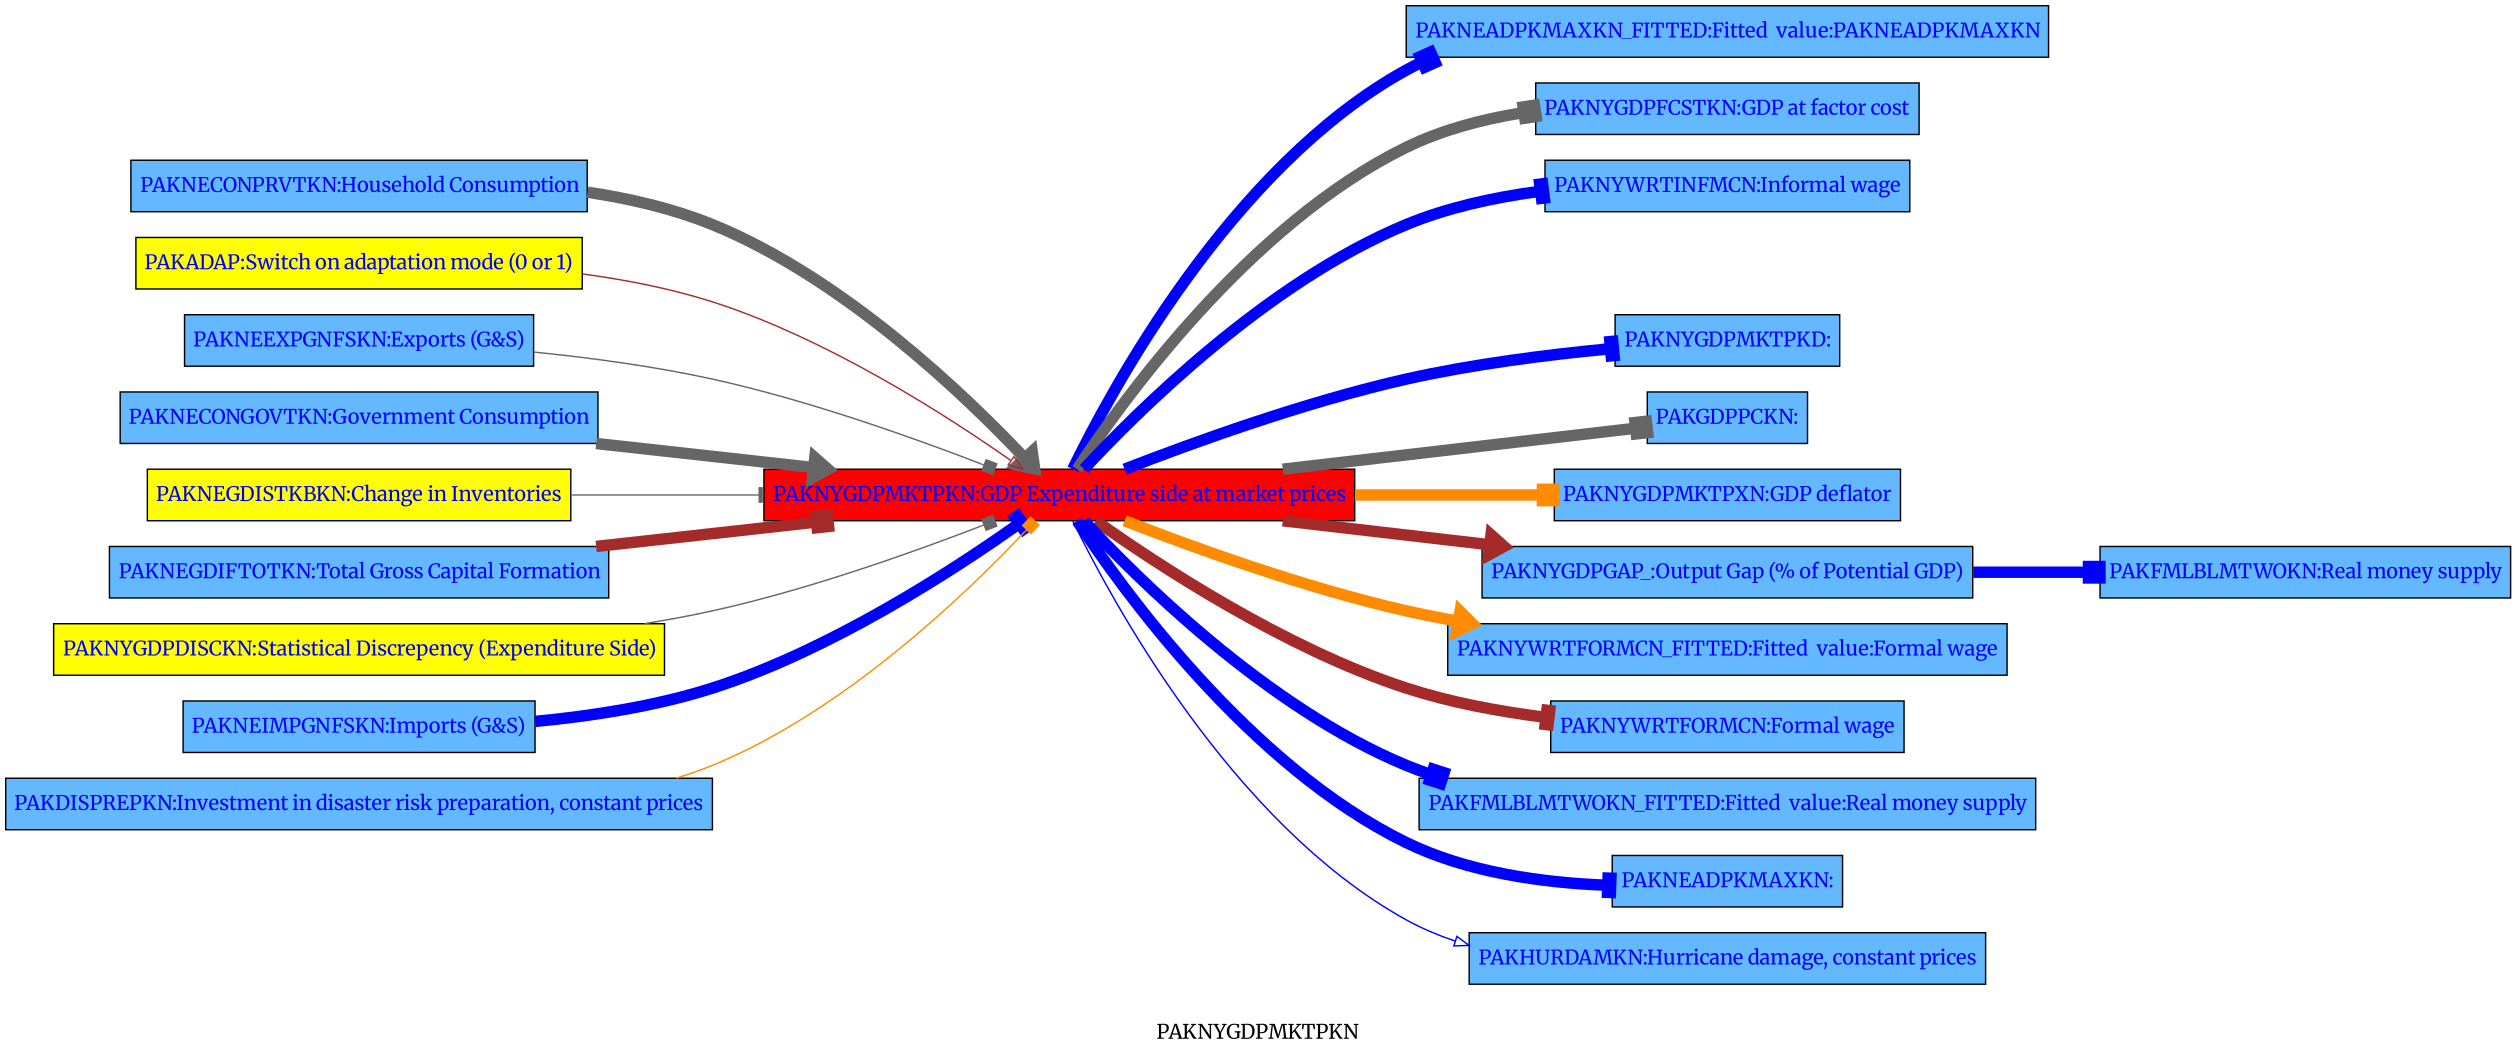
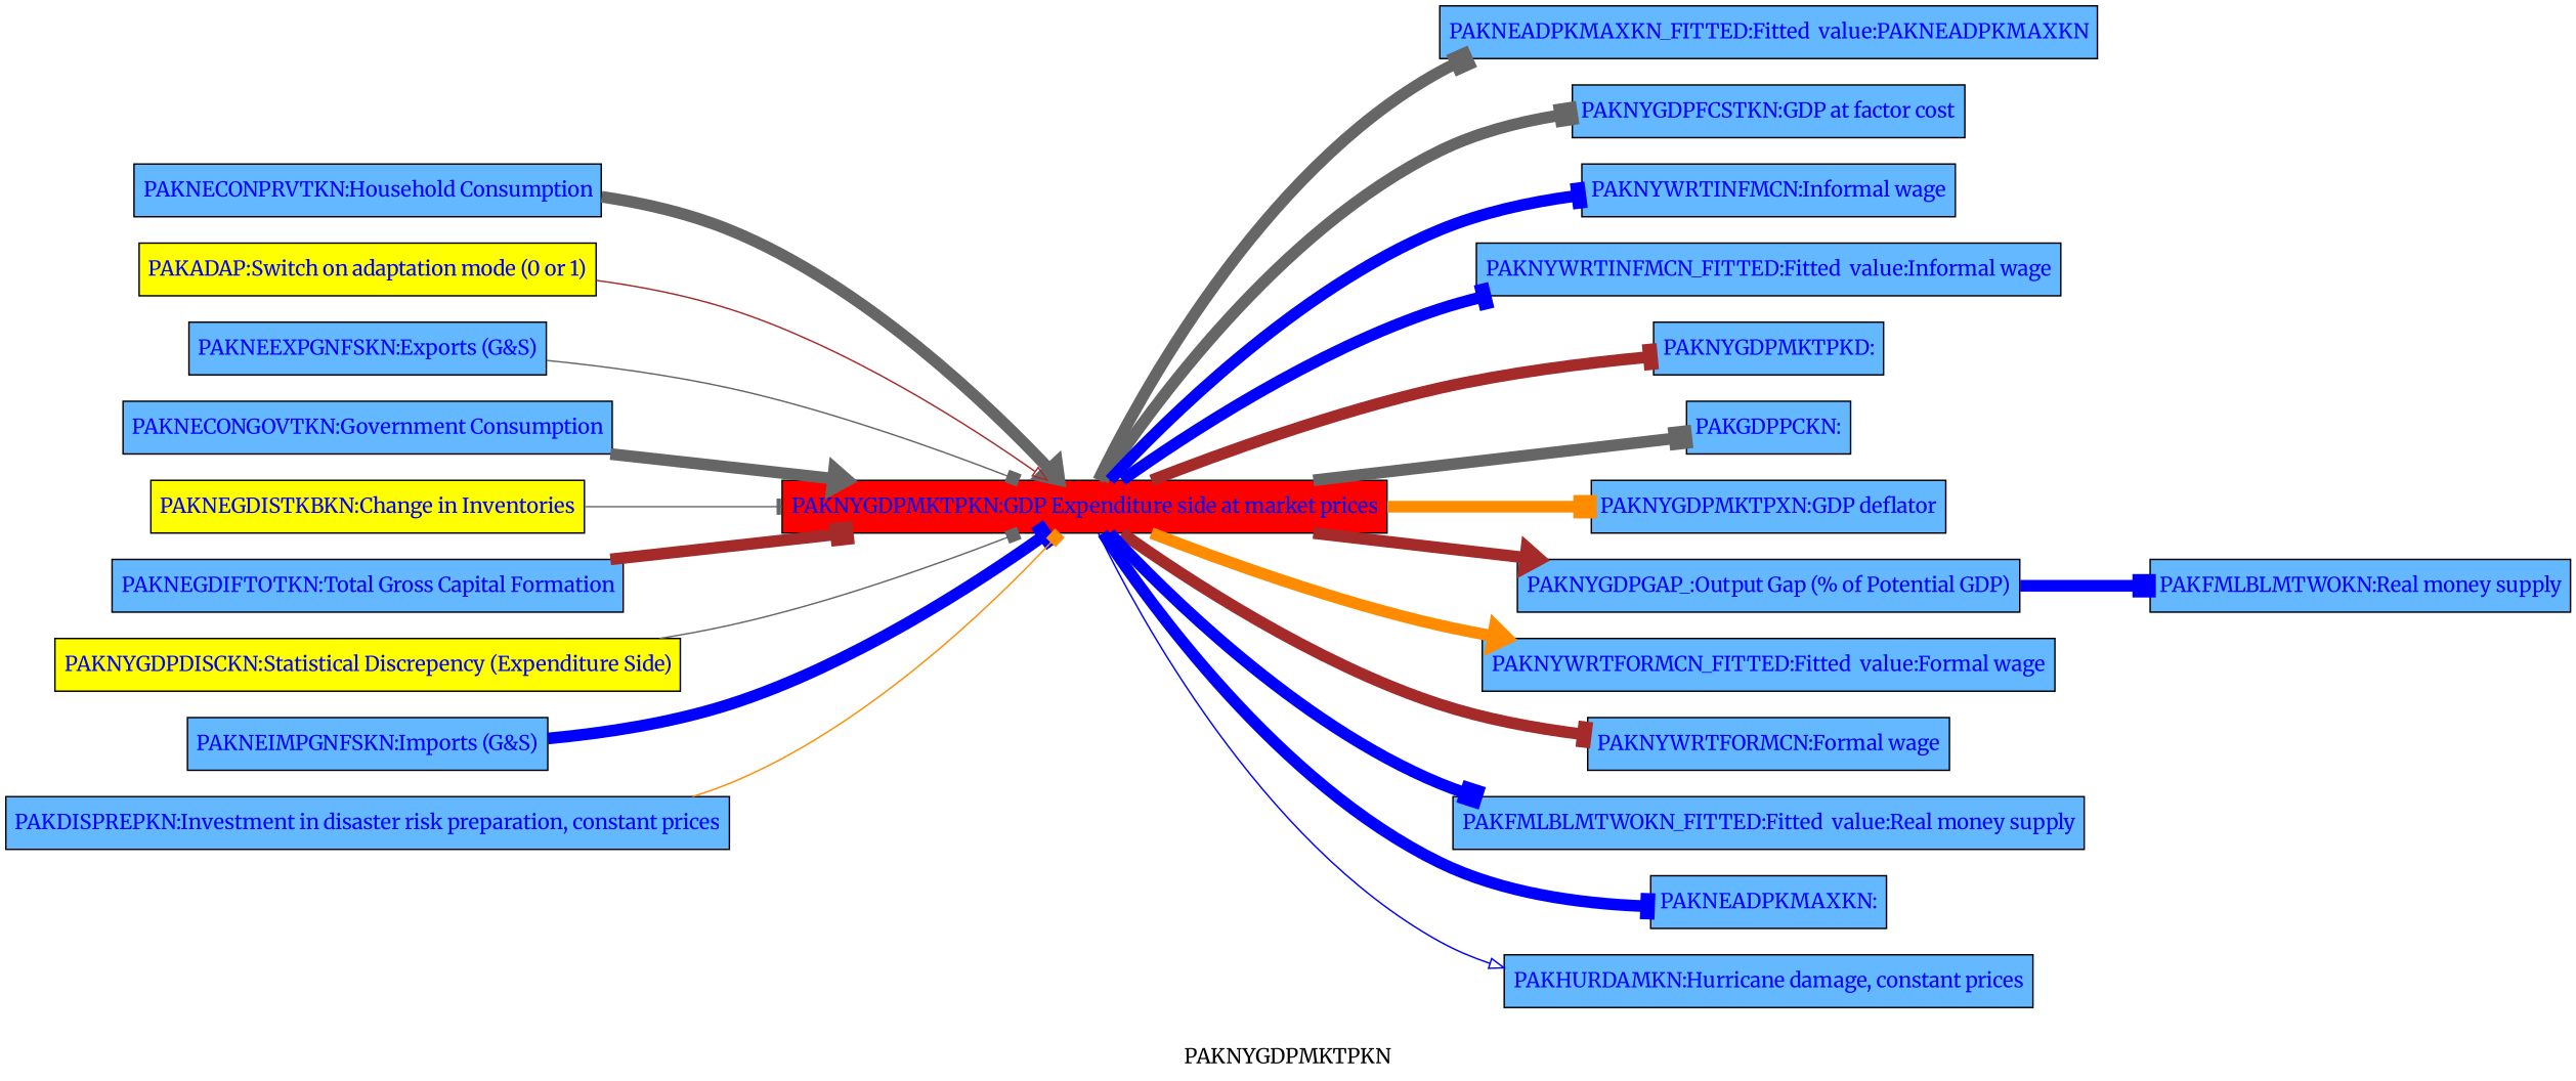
  digraph {
    fontname=Merriweather
    label=PAKNYGDPMKTPKN
    rankdir=LR
    node [fillcolor=steelblue1 fontcolor=blue fontname=Merriweather margin=0.025 shape=box style=filled]
    edge [arrowhead=box color=gray40 fontname=Merriweather penwidth=8.0 style=filled]
    n1 [label=<<TABLE BORDER='0' CELLBORDER = '0' style = "filled"  > <TR><TD tooltip="Fitted  value:PAKNEADPKMAXKN&#10;FRML &lt;FIT&gt; PAKNEADPKMAXKN_FITTED = 0*DUMH+((1+0.01)/(0.01+PAKDEPR))*(PAKAVDAMAGE/100)*PAKNYGDPMKTPKN &#36;">PAKNEADPKMAXKN_FITTED:Fitted  value:PAKNEADPKMAXKN</TD></TR> </TABLE>>]
    n2 [label=<<TABLE BORDER='0' CELLBORDER = '0' style = "filled"  > <TR><TD tooltip="Household Consumption&#10;FRML &lt;Z,EXO&gt; PAKNECONPRVTKN = (PAKNECONPRVTKN(-1)*EXP(-PAKNECONPRVTKN_A+ (-0.2*(LOG(PAKNECONPRVTKN(-1))-LOG((PAKNYYWBTOTLCN(-1)*(1-PAKGGREVDRCTXN(-1)/100))/PAKNECONPRVTXN(-1)))+1*((LOG((PAKNYYWBTOTLCN*(1-PAKGGREVDRCTXN/100))/PAKNECONPRVTXN))-(LOG((PAKNYYWBTOTLCN(-1)*(1-PAKGGREVDRCTXN(-1)/100))/PAKNECONPRVTXN(-1))))+0.0303228629698929+0.0163839011059956*DURING_2010-0.3*(PAKFMLBLPOLYXN/100-((LOG(PAKNECONPRVTXN))-(LOG(PAKNECONPRVTXN(-1)))))) )) * (1-PAKNECONPRVTKN_D)+ PAKNECONPRVTKN_X*PAKNECONPRVTKN_D  &#36;">PAKNECONPRVTKN:Household Consumption</TD></TR> </TABLE>>]
    n3 [label=<<TABLE BORDER='0' CELLBORDER = '0' style = "filled"  > <TR><TD tooltip="GDP at factor cost&#10;FRML  &lt;&gt; PAKNYGDPFCSTKN = PAKNYGDPMKTPKN-PAKNYTAXNINDKN &#36;">PAKNYGDPFCSTKN:GDP at factor cost</TD></TR> </TABLE>>]
    n4 [fillcolor=yellow label=<<TABLE BORDER='0' CELLBORDER = '0' style = "filled"  > <TR><TD tooltip="Switch on adaptation mode (0 or 1)&#10;Exogen">PAKADAP:Switch on adaptation mode (0 or 1)</TD></TR> </TABLE>>]
    n5 [label=<<TABLE BORDER='0' CELLBORDER = '0' style = "filled"  > <TR><TD tooltip="Informal wage&#10;FRML &lt;Z,EXO&gt; PAKNYWRTINFMCN = (PAKNYWRTINFMCN(-1)*EXP(-PAKNYWRTINFMCN_A+ (-0.122614247140616-0.3*(LOG(PAKNYWRTINFMCN(-1))-LOG(PAKNYGDPFCSTXN(-1))-LOG(PAKNYGDPPOTLKN(-1)/PAKLMEMPSTRLCN(-1)))+0.2*((LOG(PAKNYWRTINFMCN(-1)))-(LOG(PAKNYWRTINFMCN(-2))))+(1-0.2)*(0.5*((LOG(PAKNYGDPFCSTXN(-1)))-(LOG(PAKNYGDPFCSTXN(-2))))+0.5*(PAKINFLEXPT/100)+((LOG(PAKNYGDPMKTPKN/PAKLMEMPSTRLCN))-(LOG(PAKNYGDPMKTPKN(-1)/PAKLMEMPSTRLCN(-1)))))-0.2*(PAKLMUNRTOTLCN-PAKLMUNRSTRLCN)/100+0.15347529018182*DURING_2000-0.183372342445734*DURING_2001) )) * (1-PAKNYWRTINFMCN_D)+ PAKNYWRTINFMCN_X*PAKNYWRTINFMCN_D  &#36;">PAKNYWRTINFMCN:Informal wage</TD></TR> </TABLE>>]
+   n6 [label=<<TABLE BORDER='0' CELLBORDER = '0' style = "filled"  > <TR><TD tooltip="Fitted  value:Informal wage&#10;FRML &lt;FIT&gt; PAKNYWRTINFMCN_FITTED = PAKNYWRTINFMCN(-1)*EXP( (-0.122614247140616-0.3*(LOG(PAKNYWRTINFMCN(-1))-LOG(PAKNYGDPFCSTXN(-1))-LOG(PAKNYGDPPOTLKN(-1)/PAKLMEMPSTRLCN(-1)))+0.2*((LOG(PAKNYWRTINFMCN(-1)))-(LOG(PAKNYWRTINFMCN(-2))))+(1-0.2)*(0.5*((LOG(PAKNYGDPFCSTXN(-1)))-(LOG(PAKNYGDPFCSTXN(-2))))+0.5*(PAKINFLEXPT/100)+((LOG(PAKNYGDPMKTPKN/PAKLMEMPSTRLCN))-(LOG(PAKNYGDPMKTPKN(-1)/PAKLMEMPSTRLCN(-1)))))-0.2*(PAKLMUNRTOTLCN-PAKLMUNRSTRLCN)/100+0.15347529018182*DURING_2000-0.183372342445734*DURING_2001) ) &#36;">PAKNYWRTINFMCN_FITTED:Fitted  value:Informal wage</TD></TR> </TABLE>>]
    n7 [label=<<TABLE BORDER='0' CELLBORDER = '0' style = "filled"  > <TR><TD tooltip="PAKNYGDPMKTPKD&#10;FRML  &lt;&gt; PAKNYGDPMKTPKD = (PAKNYGDPMKTPKN*((PAKNYGDPMKTPCN_VALUE_2010)/((PAKNYGDPMKTPKN_VALUE_2010))))/(PAKPANUSATLS_VALUE_2010) &#36;">PAKNYGDPMKTPKD:</TD></TR> </TABLE>>]
    n8 [label=<<TABLE BORDER='0' CELLBORDER = '0' style = "filled"  > <TR><TD tooltip="Exports (G&#38;S)&#10;FRML &lt;Z,EXO&gt; PAKNEEXPGNFSKN = (PAKNEEXPGNFSKN(-1)*EXP(-PAKNEEXPGNFSKN_A+ (-0.35*(LOG(PAKNEEXPGNFSKN(-1))-LOG(PAKXMKT(-1))-0.6*LOG(PAKNEEXPGNFSXN(-1)/(PAKNYGDPFCSTXN(-1))))+1*((LOG(PAKXMKT))-(LOG(PAKXMKT(-1))))+0.3*((LOG(PAKNEEXPGNFSXN/(PAKNYGDPFCSTXN)))-(LOG(PAKNEEXPGNFSXN(-1)/(PAKNYGDPFCSTXN(-1)))))+4.38465374402991-0.237469889780178*DURING_1999-0.230689812873392*DURING_1998+0.320967524344658*DURING_1991+0.250252413901575*DURING_1986) )) * (1-PAKNEEXPGNFSKN_D)+ PAKNEEXPGNFSKN_X*PAKNEEXPGNFSKN_D  &#36;">PAKNEEXPGNFSKN:Exports (G&#38;S)</TD></TR> </TABLE>>]
    n9 [label=<<TABLE BORDER='0' CELLBORDER = '0' style = "filled"  > <TR><TD tooltip="Government Consumption&#10;FRML  &lt;&gt; PAKNECONGOVTKN = PAKNECONGOVTCN/PAKNECONGOVTXN &#36;">PAKNECONGOVTKN:Government Consumption</TD></TR> </TABLE>>]
    n10 [fillcolor=yellow label=<<TABLE BORDER='0' CELLBORDER = '0' style = "filled"  > <TR><TD tooltip="Change in Inventories&#10;Exogen">PAKNEGDISTKBKN:Change in Inventories</TD></TR> </TABLE>>]
    n11 [label=<<TABLE BORDER='0' CELLBORDER = '0' style = "filled"  > <TR><TD tooltip="Real money supply&#10;FRML &lt;Z,EXO&gt; PAKFMLBLMTWOKN = (PAKFMLBLMTWOKN(-1)*EXP(-PAKFMLBLMTWOKN_A+ (-0.2*(LOG(PAKFMLBLMTWOKN(-1))-LOG(PAKNYGDPMKTPKN(-1))+0.1*PAKFMLBLPOLYXN(-1)/100-LOG(PAKVELOCITY(-1)))-0.32628131688075+0.7*((LOG(PAKNYGDPMKTPKN))-(LOG(PAKNYGDPMKTPKN(-1))))-1*((PAKFMLBLPOLYXN/100)-(PAKFMLBLPOLYXN(-1)/100))-((LOG(PAKVELOCITY))-(LOG(PAKVELOCITY(-1))))) )) * (1-PAKFMLBLMTWOKN_D)+ PAKFMLBLMTWOKN_X*PAKFMLBLMTWOKN_D  &#36;">PAKFMLBLMTWOKN:Real money supply</TD></TR> </TABLE>>]
    n12 [label=<<TABLE BORDER='0' CELLBORDER = '0' style = "filled"  > <TR><TD tooltip="PAKGDPPCKN&#10;FRML  &lt;&gt; PAKGDPPCKN = (PAKNYGDPMKTPKN/PAKSPPOPTOTL) &#36;">PAKGDPPCKN:</TD></TR> </TABLE>>]
    n13 [label=<<TABLE BORDER='0' CELLBORDER = '0' style = "filled"  > <TR><TD tooltip="Total Gross Capital Formation&#10;FRML  &lt;&gt; PAKNEGDIFTOTKN = PAKNEGDIFGOVKN+PAKNEGDIFPRVKN &#36;">PAKNEGDIFTOTKN:Total Gross Capital Formation</TD></TR> </TABLE>>]
    n14 [label=<<TABLE BORDER='0' CELLBORDER = '0' style = "filled"  > <TR><TD tooltip="GDP deflator&#10;FRML  &lt;&gt; PAKNYGDPMKTPXN = PAKNYGDPMKTPCN/PAKNYGDPMKTPKN &#36;">PAKNYGDPMKTPXN:GDP deflator</TD></TR> </TABLE>>]
    n15 [label=<<TABLE BORDER='0' CELLBORDER = '0' style = "filled"  > <TR><TD tooltip="Output Gap (% of Potential GDP)&#10;FRML  &lt;&gt; PAKNYGDPGAP_ = ((PAKNYGDPMKTPKN/PAKNYGDPPOTLKN-1)*100) &#36;">PAKNYGDPGAP_:Output Gap (% of Potential GDP)</TD></TR> </TABLE>>]
    n16 [label=<<TABLE BORDER='0' CELLBORDER = '0' style = "filled"  > <TR><TD tooltip="Fitted  value:Formal wage&#10;FRML &lt;FIT&gt; PAKNYWRTFORMCN_FITTED = PAKNYWRTFORMCN(-1)*EXP( (-0.120164450250183-0.3*(LOG(PAKNYWRTFORMCN(-1))-LOG(PAKNYGDPFCSTXN(-1))-LOG(PAKNYGDPPOTLKN(-1)/PAKLMEMPSTRLCN(-1)))+0.2*((LOG(PAKNYWRTFORMCN(-1)))-(LOG(PAKNYWRTFORMCN(-2))))+(1-0.2)*(0.5*((LOG(PAKNYGDPFCSTXN(-1)))-(LOG(PAKNYGDPFCSTXN(-2))))+0.5*(PAKINFLEXPT/100)+((LOG(PAKNYGDPMKTPKN/PAKLMEMPSTRLCN))-(LOG(PAKNYGDPMKTPKN(-1)/PAKLMEMPSTRLCN(-1)))))-0.2*(PAKLMUNRTOTLCN-PAKLMUNRSTRLCN)/100+0.15233813938029*DURING_2000-0.183411483907703*DURING_2001) ) &#36;">PAKNYWRTFORMCN_FITTED:Fitted  value:Formal wage</TD></TR> </TABLE>>]
    n17 [fillcolor=yellow label=<<TABLE BORDER='0' CELLBORDER = '0' style = "filled"  > <TR><TD tooltip="Statistical Discrepency (Expenditure Side)&#10;Exogen">PAKNYGDPDISCKN:Statistical Discrepency (Expenditure Side)</TD></TR> </TABLE>>]
    n18 [label=<<TABLE BORDER='0' CELLBORDER = '0' style = "filled"  > <TR><TD tooltip="Formal wage&#10;FRML &lt;Z,EXO&gt; PAKNYWRTFORMCN = (PAKNYWRTFORMCN(-1)*EXP(-PAKNYWRTFORMCN_A+ (-0.120164450250183-0.3*(LOG(PAKNYWRTFORMCN(-1))-LOG(PAKNYGDPFCSTXN(-1))-LOG(PAKNYGDPPOTLKN(-1)/PAKLMEMPSTRLCN(-1)))+0.2*((LOG(PAKNYWRTFORMCN(-1)))-(LOG(PAKNYWRTFORMCN(-2))))+(1-0.2)*(0.5*((LOG(PAKNYGDPFCSTXN(-1)))-(LOG(PAKNYGDPFCSTXN(-2))))+0.5*(PAKINFLEXPT/100)+((LOG(PAKNYGDPMKTPKN/PAKLMEMPSTRLCN))-(LOG(PAKNYGDPMKTPKN(-1)/PAKLMEMPSTRLCN(-1)))))-0.2*(PAKLMUNRTOTLCN-PAKLMUNRSTRLCN)/100+0.15233813938029*DURING_2000-0.183411483907703*DURING_2001) )) * (1-PAKNYWRTFORMCN_D)+ PAKNYWRTFORMCN_X*PAKNYWRTFORMCN_D  &#36;">PAKNYWRTFORMCN:Formal wage</TD></TR> </TABLE>>]
    n19 [label=<<TABLE BORDER='0' CELLBORDER = '0' style = "filled"  > <TR><TD tooltip="Fitted  value:Real money supply&#10;FRML &lt;FIT&gt; PAKFMLBLMTWOKN_FITTED = PAKFMLBLMTWOKN(-1)*EXP( (-0.2*(LOG(PAKFMLBLMTWOKN(-1))-LOG(PAKNYGDPMKTPKN(-1))+0.1*PAKFMLBLPOLYXN(-1)/100-LOG(PAKVELOCITY(-1)))-0.32628131688075+0.7*((LOG(PAKNYGDPMKTPKN))-(LOG(PAKNYGDPMKTPKN(-1))))-1*((PAKFMLBLPOLYXN/100)-(PAKFMLBLPOLYXN(-1)/100))-((LOG(PAKVELOCITY))-(LOG(PAKVELOCITY(-1))))) ) &#36;">PAKFMLBLMTWOKN_FITTED:Fitted  value:Real money supply</TD></TR> </TABLE>>]
    n20 [label=<<TABLE BORDER='0' CELLBORDER = '0' style = "filled"  > <TR><TD tooltip="PAKNEADPKMAXKN&#10;FRML &lt;Z,EXO&gt; PAKNEADPKMAXKN = (0*DUMH+((1+0.01)/(0.01+PAKDEPR))*(PAKAVDAMAGE/100)*PAKNYGDPMKTPKN + PAKNEADPKMAXKN_A)* (1-PAKNEADPKMAXKN_D)+ PAKNEADPKMAXKN_X*PAKNEADPKMAXKN_D  &#36;">PAKNEADPKMAXKN:</TD></TR> </TABLE>>]
    n21 [label=<<TABLE BORDER='0' CELLBORDER = '0' style = "filled"  > <TR><TD tooltip="Imports (G&#38;S)&#10;FRML &lt;Z,EXO&gt; PAKNEIMPGNFSKN = (PAKNEIMPGNFSKN(-1)*EXP(-PAKNEIMPGNFSKN_A+ (-0.324143718656754*(LOG(PAKNEIMPGNFSKN(-1))-LOG(PAKNEGDETTOTKN(-1))+0.8*LOG(PAKNEIMPGNFSXN(-1)/PAKNYGDPFCSTXN(-1)))-0.583459272245018+1*((LOG(PAKNEGDETTOTKN))-(LOG(PAKNEGDETTOTKN(-1))))-0.0921874580409631*((LOG(PAKNEIMPGNFSXN/PAKNYGDPFCSTXN))-(LOG(PAKNEIMPGNFSXN(-1)/PAKNYGDPFCSTXN(-1))))-0.0361746331863615*DURING_2012) )) * (1-PAKNEIMPGNFSKN_D)+ PAKNEIMPGNFSKN_X*PAKNEIMPGNFSKN_D  &#36;">PAKNEIMPGNFSKN:Imports (G&#38;S)</TD></TR> </TABLE>>]
    n22 [label=<<TABLE BORDER='0' CELLBORDER = '0' style = "filled"  > <TR><TD tooltip="Hurricane damage, constant prices&#10;FRML  &lt;&gt; PAKHURDAMKN = (PAKNEHURAVERKN_/100)*PAKNYGDPMKTPKN(-1)*(1-PAKNEHURPTVTKN) &#36;">PAKHURDAMKN:Hurricane damage, constant prices</TD></TR> </TABLE>>]
    n23 [fillcolor=red label=<<TABLE BORDER='0' CELLBORDER = '0' style = "filled"  > <TR><TD tooltip="GDP Expenditure side at market prices&#10;FRML  &lt;&gt; PAKNYGDPMKTPKN = PAKNECONPRVTKN+PAKNECONGOVTKN+PAKNEGDIFTOTKN+PAKNEGDISTKBKN+PAKNEEXPGNFSKN-PAKNEIMPGNFSKN+PAKNYGDPDISCKN+PAKADAP*PAKDISPREPKN &#36;">PAKNYGDPMKTPKN:GDP Expenditure side at market prices</TD></TR> </TABLE>>]
    n24 [label=<<TABLE BORDER='0' CELLBORDER = '0' style = "filled"  > <TR><TD tooltip="Investment in disaster risk preparation, constant prices&#10;FRML  &lt;&gt; PAKDISPREPKN = PAKDISPREPCN/PAKNYGDPMKTPXN &#36;">PAKDISPREPKN:Investment in disaster risk preparation, constant prices</TD></TR> </TABLE>>]
    subgraph sub_1 {
      n1
      n2
      n3
      n4
      n5
+     n6
      n7
      n8
      n9
      n10
      n11
      n12
      n13
      n14
      n15
      n16
      n17
      n18
      n19
      n20
      n21
      n22
      n23
      n24
    }
    n2 -> n23 [arrowhead=onormal]
    n4 -> n23 [arrowhead=onormal color=brown penwidth=1.0]
    n8 -> n23 [penwidth=1.0]
    n9 -> n23 [arrowhead=onormal]
    n10 -> n23 [arrowhead=tee penwidth=1.0]
    n13 -> n23 [color=brown]
    n15 -> n11 [color=blue]
    n17 -> n23 [penwidth=1.0]
    n21 -> n23 [arrowhead=tee color=blue]
-   n23 -> n1 [color=blue]
+   n23 -> n1
    n23 -> n3
    n23 -> n5 [arrowhead=tee color=blue]
-   n23 -> n7 [arrowhead=tee color=blue]
+   n23 -> n6 [arrowhead=tee color=blue]
+   n23 -> n7 [arrowhead=tee color=brown]
    n23 -> n12
    n23 -> n14 [color=darkorange]
    n23 -> n15 [arrowhead=onormal color=brown]
    n23 -> n16 [arrowhead=onormal color=darkorange]
    n23 -> n18 [arrowhead=tee color=brown]
    n23 -> n19 [color=blue]
    n23 -> n20 [arrowhead=tee color=blue]
    n23 -> n22 [arrowhead=onormal color=blue penwidth=1.0]
    n24 -> n23 [color=darkorange penwidth=1.0]
  }
